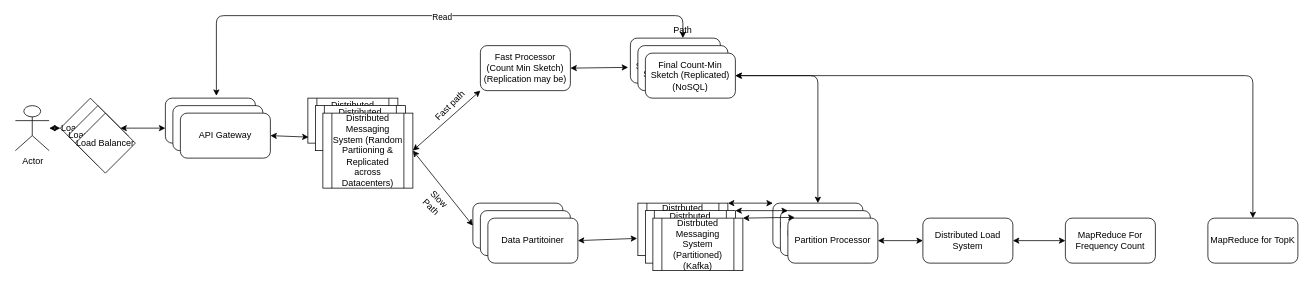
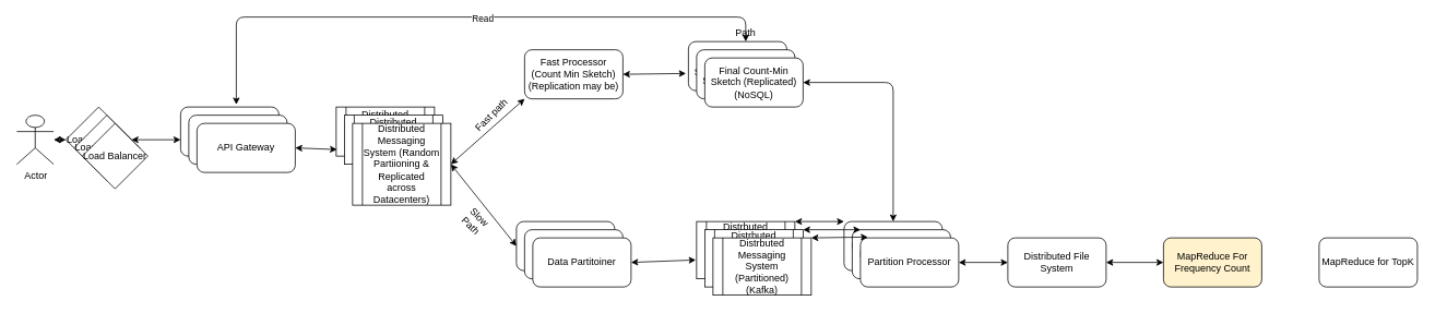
  <mxCell id="0" />
  <mxCell id="1" parent="0" />
  <mxCell id="2" value="Actor" style="shape=umlActor;verticalLabelPosition=bottom;verticalAlign=top;html=1;outlineConnect=0;" parent="1" vertex="1"><mxGeometry x="20" y="140" width="45" height="60" as="geometry" /></mxCell>
  <mxCell id="3" value="Load Balancer" style="rhombus;whiteSpace=wrap;html=1;" parent="1" vertex="1"><mxGeometry x="80" y="130" width="80" height="80" as="geometry" /></mxCell>
  <mxCell id="4" value="Load Balancer" style="rhombus;whiteSpace=wrap;html=1;" parent="1" vertex="1"><mxGeometry x="90" y="140" width="80" height="80" as="geometry" /></mxCell>
  <mxCell id="5" value="Load Balancer" style="rhombus;whiteSpace=wrap;html=1;" parent="1" vertex="1"><mxGeometry x="100" y="150" width="80" height="80" as="geometry" /></mxCell>
  <mxCell id="6" value="API Gateway" style="rounded=1;whiteSpace=wrap;html=1;" parent="1" vertex="1"><mxGeometry x="220" y="130" width="120" height="60" as="geometry" /></mxCell>
  <mxCell id="7" value="Distributed Messaging System (Random Partiioning)" style="shape=process;whiteSpace=wrap;html=1;backgroundOutline=1;" parent="1" vertex="1"><mxGeometry x="410" y="130" width="120" height="60" as="geometry" /></mxCell>
  <mxCell id="8" value="Distributed Messaging System (Random Partiioning)" style="shape=process;whiteSpace=wrap;html=1;backgroundOutline=1;" parent="1" vertex="1"><mxGeometry x="420" y="140" width="120" height="60" as="geometry" /></mxCell>
  <mxCell id="9" value="Distributed Messaging System (Random Partiioning &amp;amp; Replicated across Datacenters)" style="shape=process;whiteSpace=wrap;html=1;backgroundOutline=1;" parent="1" vertex="1"><mxGeometry x="430" y="150" width="120" height="100" as="geometry" /></mxCell>
  <mxCell id="10" value="API Gateway" style="rounded=1;whiteSpace=wrap;html=1;" parent="1" vertex="1"><mxGeometry x="230" y="140" width="120" height="60" as="geometry" /></mxCell>
  <mxCell id="11" value="API Gateway" style="rounded=1;whiteSpace=wrap;html=1;" parent="1" vertex="1"><mxGeometry x="240" y="150" width="120" height="60" as="geometry" /></mxCell>
  <mxCell id="12" value="Fast Processor (Count Min Sketch) (Replication may be)" style="rounded=1;whiteSpace=wrap;html=1;" parent="1" vertex="1"><mxGeometry x="640" y="60" width="120" height="60" as="geometry" /></mxCell>
  <mxCell id="13" value="Final Count-Min Sketch (Replicated)" style="rounded=1;whiteSpace=wrap;html=1;" parent="1" vertex="1"><mxGeometry x="840" y="50" width="120" height="60" as="geometry" /></mxCell>
  <mxCell id="14" value="Data Partitoiner" style="rounded=1;whiteSpace=wrap;html=1;" parent="1" vertex="1"><mxGeometry x="630" y="270" width="120" height="60" as="geometry" /></mxCell>
  <mxCell id="15" value="Data Partitoiner" style="rounded=1;whiteSpace=wrap;html=1;" parent="1" vertex="1"><mxGeometry x="640" y="280" width="120" height="60" as="geometry" /></mxCell>
  <mxCell id="16" value="Data Partitoiner" style="rounded=1;whiteSpace=wrap;html=1;" parent="1" vertex="1"><mxGeometry x="650" y="290" width="120" height="60" as="geometry" /></mxCell>
  <mxCell id="17" value="Distrbuted Messaging System (Partitioned) (Kafka)" style="shape=process;whiteSpace=wrap;html=1;backgroundOutline=1;" parent="1" vertex="1"><mxGeometry x="850" y="270" width="120" height="70" as="geometry" /></mxCell>
  <mxCell id="18" value="Distrbuted Messaging System (Partitioned) (Kafka)" style="shape=process;whiteSpace=wrap;html=1;backgroundOutline=1;" parent="1" vertex="1"><mxGeometry x="860" y="280" width="120" height="70" as="geometry" /></mxCell>
  <mxCell id="19" value="Distrbuted Messaging System (Partitioned) (Kafka)" style="shape=process;whiteSpace=wrap;html=1;backgroundOutline=1;" parent="1" vertex="1"><mxGeometry x="870" y="290" width="120" height="70" as="geometry" /></mxCell>
  <mxCell id="20" value="Partition Processor" style="rounded=1;whiteSpace=wrap;html=1;" parent="1" vertex="1"><mxGeometry x="1030" y="270" width="120" height="60" as="geometry" /></mxCell>
  <mxCell id="21" value="Partition Processor" style="rounded=1;whiteSpace=wrap;html=1;" parent="1" vertex="1"><mxGeometry x="1040" y="280" width="120" height="60" as="geometry" /></mxCell>
  <mxCell id="22" value="Partition Processor" style="rounded=1;whiteSpace=wrap;html=1;" parent="1" vertex="1"><mxGeometry x="1050" y="290" width="120" height="60" as="geometry" /></mxCell>
- <mxCell id="23" value="Distributed Load System" style="rounded=1;whiteSpace=wrap;html=1;" parent="1" vertex="1"><mxGeometry x="1230" y="290" width="120" height="60" as="geometry" /></mxCell>
- <mxCell id="24" value="MapReduce For Frequency Count" style="rounded=1;whiteSpace=wrap;html=1;" parent="1" vertex="1"><mxGeometry x="1420" y="290" width="120" height="60" as="geometry" /></mxCell>
+ <mxCell id="23" value="Distributed File System" style="rounded=1;whiteSpace=wrap;html=1;" parent="1" vertex="1"><mxGeometry x="1230" y="290" width="120" height="60" as="geometry" /></mxCell>
+ <mxCell id="24" value="MapReduce For Frequency Count" style="rounded=1;whiteSpace=wrap;html=1;fillColor=#fff2cc;" parent="1" vertex="1"><mxGeometry x="1420" y="290" width="120" height="60" as="geometry" /></mxCell>
  <mxCell id="25" value="MapReduce for TopK" style="rounded=1;whiteSpace=wrap;html=1;" parent="1" vertex="1"><mxGeometry x="1610" y="290" width="120" height="60" as="geometry" /></mxCell>
  <mxCell id="26" value="" style="endArrow=classic;startArrow=classic;html=1;" parent="1" source="2" edge="1"><mxGeometry width="50" height="50" relative="1" as="geometry"><mxPoint x="200" y="220" as="sourcePoint" /><mxPoint x="80" y="170" as="targetPoint" /></mxGeometry></mxCell>
  <mxCell id="27" value="" style="endArrow=classic;startArrow=classic;html=1;exitX=1;exitY=0;exitDx=0;exitDy=0;" parent="1" source="5" edge="1"><mxGeometry width="50" height="50" relative="1" as="geometry"><mxPoint x="200" y="220" as="sourcePoint" /><mxPoint x="220" y="170" as="targetPoint" /></mxGeometry></mxCell>
  <mxCell id="28" value="" style="endArrow=classic;startArrow=classic;html=1;exitX=1;exitY=0.5;exitDx=0;exitDy=0;entryX=0.008;entryY=0.867;entryDx=0;entryDy=0;entryPerimeter=0;" parent="1" source="11" target="7" edge="1"><mxGeometry width="50" height="50" relative="1" as="geometry"><mxPoint x="430" y="200" as="sourcePoint" /><mxPoint x="480" y="150" as="targetPoint" /></mxGeometry></mxCell>
  <mxCell id="29" value="" style="endArrow=classic;startArrow=classic;html=1;entryX=0;entryY=1;entryDx=0;entryDy=0;" parent="1" target="12" edge="1"><mxGeometry width="50" height="50" relative="1" as="geometry"><mxPoint x="550" y="200" as="sourcePoint" /><mxPoint x="700" y="140" as="targetPoint" /></mxGeometry></mxCell>
  <mxCell id="30" value="" style="endArrow=classic;startArrow=classic;html=1;exitX=1;exitY=0.5;exitDx=0;exitDy=0;entryX=0;entryY=0.5;entryDx=0;entryDy=0;" parent="1" source="9" target="14" edge="1"><mxGeometry width="50" height="50" relative="1" as="geometry"><mxPoint x="650" y="170" as="sourcePoint" /><mxPoint x="700" y="120" as="targetPoint" /></mxGeometry></mxCell>
  <mxCell id="31" value="" style="endArrow=classic;startArrow=classic;html=1;exitX=1;exitY=0.5;exitDx=0;exitDy=0;entryX=-0.025;entryY=0.65;entryDx=0;entryDy=0;entryPerimeter=0;" parent="1" source="12" target="13" edge="1"><mxGeometry width="50" height="50" relative="1" as="geometry"><mxPoint x="850" y="180" as="sourcePoint" /><mxPoint x="900" y="130" as="targetPoint" /></mxGeometry></mxCell>
  <mxCell id="32" value="" style="endArrow=classic;startArrow=classic;html=1;exitX=1;exitY=0.5;exitDx=0;exitDy=0;" parent="1" source="16" edge="1"><mxGeometry width="50" height="50" relative="1" as="geometry"><mxPoint x="950" y="220" as="sourcePoint" /><mxPoint x="849" y="317" as="targetPoint" /></mxGeometry></mxCell>
  <mxCell id="33" value="" style="endArrow=classic;startArrow=classic;html=1;exitX=1;exitY=0;exitDx=0;exitDy=0;entryX=0;entryY=0;entryDx=0;entryDy=0;" parent="1" source="17" target="20" edge="1"><mxGeometry width="50" height="50" relative="1" as="geometry"><mxPoint x="950" y="220" as="sourcePoint" /><mxPoint x="1000" y="170" as="targetPoint" /></mxGeometry></mxCell>
  <mxCell id="34" value="" style="endArrow=classic;startArrow=classic;html=1;exitX=1;exitY=0;exitDx=0;exitDy=0;" parent="1" source="18" edge="1"><mxGeometry width="50" height="50" relative="1" as="geometry"><mxPoint x="950" y="220" as="sourcePoint" /><mxPoint x="1050" y="280" as="targetPoint" /></mxGeometry></mxCell>
  <mxCell id="35" value="" style="endArrow=classic;startArrow=classic;html=1;exitX=1;exitY=0;exitDx=0;exitDy=0;entryX=0.075;entryY=-0.017;entryDx=0;entryDy=0;entryPerimeter=0;" parent="1" source="19" target="22" edge="1"><mxGeometry width="50" height="50" relative="1" as="geometry"><mxPoint x="950" y="220" as="sourcePoint" /><mxPoint x="1000" y="170" as="targetPoint" /></mxGeometry></mxCell>
  <mxCell id="36" value="" style="endArrow=classic;startArrow=classic;html=1;exitX=1;exitY=0.5;exitDx=0;exitDy=0;entryX=0;entryY=0.5;entryDx=0;entryDy=0;" parent="1" source="22" target="23" edge="1"><mxGeometry width="50" height="50" relative="1" as="geometry"><mxPoint x="950" y="220" as="sourcePoint" /><mxPoint x="1000" y="170" as="targetPoint" /></mxGeometry></mxCell>
  <mxCell id="37" value="" style="endArrow=classic;startArrow=classic;html=1;exitX=1;exitY=0.5;exitDx=0;exitDy=0;entryX=0;entryY=0.5;entryDx=0;entryDy=0;" parent="1" source="23" target="24" edge="1"><mxGeometry width="50" height="50" relative="1" as="geometry"><mxPoint x="1400" y="240" as="sourcePoint" /><mxPoint x="1450" y="190" as="targetPoint" /></mxGeometry></mxCell>
  <mxCell id="38" value="Fast path" style="text;html=1;strokeColor=none;fillColor=none;align=center;verticalAlign=middle;whiteSpace=wrap;rounded=0;rotation=-45;" parent="1" vertex="1"><mxGeometry x="570" y="130" width="60" height="20" as="geometry" /></mxCell>
  <mxCell id="39" value="Slow Path" style="text;html=1;strokeColor=none;fillColor=none;align=center;verticalAlign=middle;whiteSpace=wrap;rounded=0;rotation=45;" parent="1" vertex="1"><mxGeometry x="560" y="260" width="40" height="20" as="geometry" /></mxCell>
  <mxCell id="40" value="Final Count-Min Sketch (Replicated)" style="rounded=1;whiteSpace=wrap;html=1;" parent="1" vertex="1"><mxGeometry x="850" y="60" width="120" height="60" as="geometry" /></mxCell>
  <mxCell id="41" value="Final Count-Min Sketch (Replicated) (NoSQL)" style="rounded=1;whiteSpace=wrap;html=1;" parent="1" vertex="1"><mxGeometry x="860" y="70" width="120" height="60" as="geometry" /></mxCell>
  <mxCell id="42" value="Path" style="text;html=1;strokeColor=none;fillColor=none;align=center;verticalAlign=middle;whiteSpace=wrap;rounded=0;" parent="1" vertex="1"><mxGeometry x="890" y="30" width="40" height="20" as="geometry" /></mxCell>
- <mxCell id="43" value="" style="endArrow=classic;startArrow=classic;html=1;exitX=0.5;exitY=0;exitDx=0;exitDy=0;entryX=1;entryY=0.5;entryDx=0;entryDy=0;" parent="1" source="25" target="41" edge="1"><mxGeometry width="50" height="50" relative="1" as="geometry"><mxPoint x="1450" y="240" as="sourcePoint" /><mxPoint x="1500" y="190" as="targetPoint" /><Array as="points"><mxPoint x="1670" y="100" /></Array></mxGeometry></mxCell>
  <mxCell id="44" value="" style="endArrow=classic;startArrow=classic;html=1;exitX=0.5;exitY=0;exitDx=0;exitDy=0;entryX=1;entryY=0.5;entryDx=0;entryDy=0;" parent="1" source="20" target="41" edge="1"><mxGeometry width="50" height="50" relative="1" as="geometry"><mxPoint x="1170" y="190" as="sourcePoint" /><mxPoint x="1220" y="140" as="targetPoint" /><Array as="points"><mxPoint x="1090" y="100" /></Array></mxGeometry></mxCell>
  <mxCell id="45" value="" style="endArrow=classic;startArrow=classic;html=1;exitX=0.567;exitY=-0.05;exitDx=0;exitDy=0;exitPerimeter=0;entryX=0.5;entryY=1;entryDx=0;entryDy=0;" edge="1" parent="1" source="6" target="42"><mxGeometry width="50" height="50" relative="1" as="geometry"><mxPoint x="560" y="140" as="sourcePoint" /><mxPoint x="610" y="90" as="targetPoint" /><Array as="points"><mxPoint x="288" y="20" /><mxPoint x="910" y="20" /></Array></mxGeometry></mxCell>
  <mxCell id="46" value="Read" style="edgeLabel;html=1;align=center;verticalAlign=middle;resizable=0;points=[];" vertex="1" connectable="0" parent="45"><mxGeometry x="0.075" y="-1" relative="1" as="geometry"><mxPoint as="offset" /></mxGeometry></mxCell>
